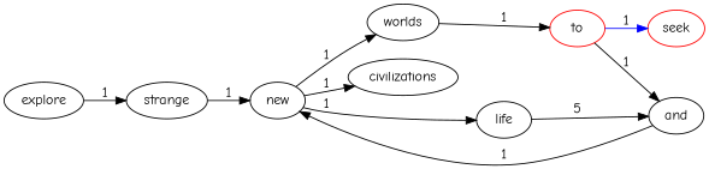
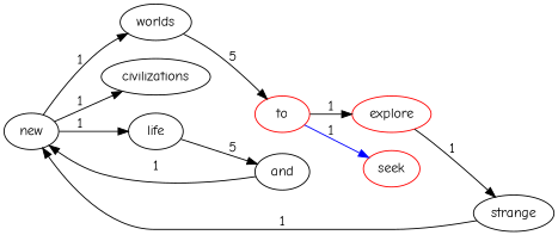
  digraph {
    fontname="Comic Neue"
    rankdir=LR
    node [fontname="Comic Neue"]
    edge [fontname="Comic Neue"]
    new
    worlds
    civilizations
    life
    to [color=red]
    and
-   explore
+   explore [color=red]
    seek [color=red]
    strange
    new -> worlds [label=1]
    new -> civilizations [label=1]
    new -> life [label=1]
-   worlds -> to [label=1]
+   worlds -> to [label=5]
    life -> and [label=5]
-   to -> and [label=1]
+   to -> explore [label=1]
    to -> seek [color=blue label=1]
    and -> new [label=1]
    explore -> strange [label=1]
    strange -> new [label=1]
  }
